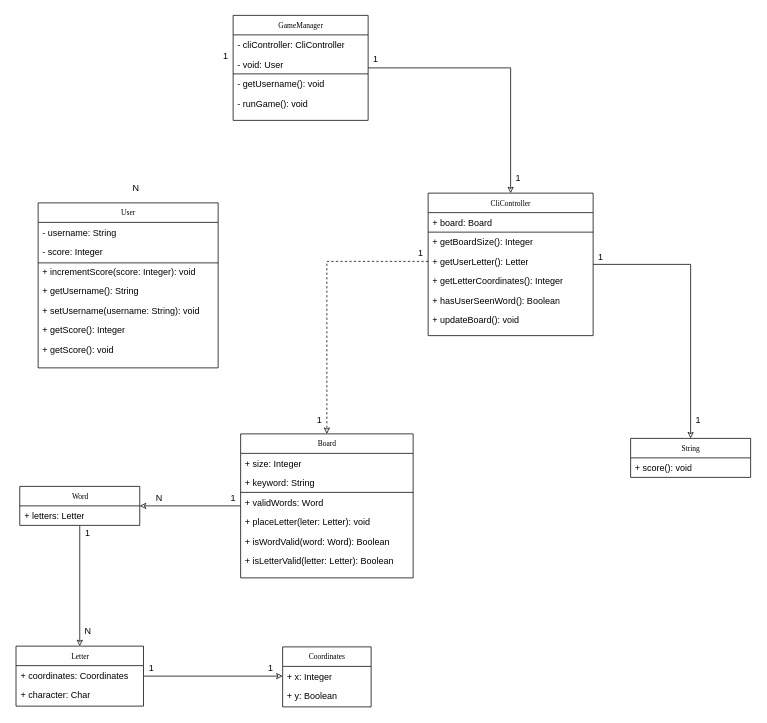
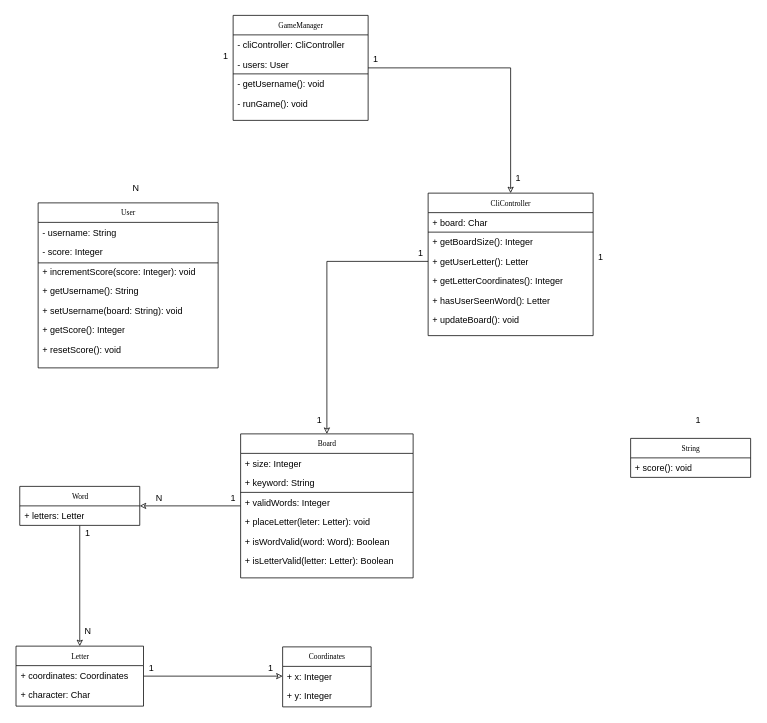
  <mxCell id="0" />
  <mxCell id="1" parent="0" />
  <mxCell id="2" value="&lt;div&gt;GameManager&lt;/div&gt;" style="swimlane;html=1;fontStyle=0;childLayout=stackLayout;horizontal=1;startSize=26;fillColor=none;horizontalStack=0;resizeParent=1;resizeLast=0;collapsible=1;marginBottom=0;swimlaneFillColor=#ffffff;rounded=0;shadow=0;comic=0;labelBackgroundColor=none;strokeColor=#000000;strokeWidth=1;fontFamily=Verdana;fontSize=10;fontColor=#000000;align=center;" parent="1" vertex="1"><mxGeometry x="310" y="20" width="180" height="140" as="geometry" /></mxCell>
  <mxCell id="3" value="- cliController: CliController" style="text;html=1;strokeColor=none;fillColor=none;align=left;verticalAlign=top;spacingLeft=4;spacingRight=4;whiteSpace=wrap;overflow=hidden;rotatable=0;points=[[0,0.5],[1,0.5]];portConstraint=eastwest;" parent="2" vertex="1"><mxGeometry y="26" width="180" height="26" as="geometry" /></mxCell>
- <mxCell id="4" value="- void: User" style="text;html=1;strokeColor=none;fillColor=none;align=left;verticalAlign=top;spacingLeft=4;spacingRight=4;whiteSpace=wrap;overflow=hidden;rotatable=0;points=[[0,0.5],[1,0.5]];portConstraint=eastwest;rounded=0;shadow=0;" parent="2" vertex="1"><mxGeometry y="52" width="180" height="26" as="geometry" /></mxCell>
+ <mxCell id="4" value="- users: User" style="text;html=1;strokeColor=none;fillColor=none;align=left;verticalAlign=top;spacingLeft=4;spacingRight=4;whiteSpace=wrap;overflow=hidden;rotatable=0;points=[[0,0.5],[1,0.5]];portConstraint=eastwest;rounded=0;shadow=0;" parent="2" vertex="1"><mxGeometry y="52" width="180" height="26" as="geometry" /></mxCell>
  <mxCell id="5" value="" style="endArrow=none;html=1;" edge="1" parent="2"><mxGeometry width="50" height="50" relative="1" as="geometry"><mxPoint y="78" as="sourcePoint" /><mxPoint x="180" y="78" as="targetPoint" /></mxGeometry></mxCell>
  <mxCell id="6" value="- getUsername(): void" style="text;html=1;strokeColor=none;fillColor=none;align=left;verticalAlign=top;spacingLeft=4;spacingRight=4;whiteSpace=wrap;overflow=hidden;rotatable=0;points=[[0,0.5],[1,0.5]];portConstraint=eastwest;" parent="2" vertex="1"><mxGeometry y="78" width="180" height="26" as="geometry" /></mxCell>
  <mxCell id="7" value="- runGame(): void" style="text;html=1;strokeColor=none;fillColor=none;align=left;verticalAlign=top;spacingLeft=4;spacingRight=4;whiteSpace=wrap;overflow=hidden;rotatable=0;points=[[0,0.5],[1,0.5]];portConstraint=eastwest;" parent="2" vertex="1"><mxGeometry y="104" width="180" height="26" as="geometry" /></mxCell>
- <mxCell id="8" style="edgeStyle=orthogonalEdgeStyle;rounded=0;orthogonalLoop=1;jettySize=auto;html=1;entryX=0.5;entryY=0;entryDx=0;entryDy=0;endArrow=classic;endFill=0;" edge="1" parent="1" source="9" target="35"><mxGeometry relative="1" as="geometry" /></mxCell>
  <mxCell id="9" value="CliController" style="swimlane;html=1;fontStyle=0;childLayout=stackLayout;horizontal=1;startSize=26;fillColor=none;horizontalStack=0;resizeParent=1;resizeLast=0;collapsible=1;marginBottom=0;swimlaneFillColor=#ffffff;rounded=0;shadow=0;comic=0;labelBackgroundColor=none;strokeColor=#000000;strokeWidth=1;fontFamily=Verdana;fontSize=10;fontColor=#000000;align=center;" parent="1" vertex="1"><mxGeometry x="570" y="257" width="220" height="190" as="geometry"><mxRectangle x="430" y="231" width="90" height="26" as="alternateBounds" /></mxGeometry></mxCell>
- <mxCell id="10" value="+ board: Board" style="text;html=1;strokeColor=none;fillColor=none;align=left;verticalAlign=top;spacingLeft=4;spacingRight=4;whiteSpace=wrap;overflow=hidden;rotatable=0;points=[[0,0.5],[1,0.5]];portConstraint=eastwest;" parent="9" vertex="1"><mxGeometry y="26" width="220" height="26" as="geometry" /></mxCell>
+ <mxCell id="10" value="+ board: Char" style="text;html=1;strokeColor=none;fillColor=none;align=left;verticalAlign=top;spacingLeft=4;spacingRight=4;whiteSpace=wrap;overflow=hidden;rotatable=0;points=[[0,0.5],[1,0.5]];portConstraint=eastwest;" parent="9" vertex="1"><mxGeometry y="26" width="220" height="26" as="geometry" /></mxCell>
  <mxCell id="11" value="" style="endArrow=none;html=1;" edge="1" parent="9"><mxGeometry width="50" height="50" relative="1" as="geometry"><mxPoint y="52" as="sourcePoint" /><mxPoint x="220" y="52" as="targetPoint" /></mxGeometry></mxCell>
  <mxCell id="12" value="+ getBoardSize(): Integer" style="text;html=1;strokeColor=none;fillColor=none;align=left;verticalAlign=top;spacingLeft=4;spacingRight=4;whiteSpace=wrap;overflow=hidden;rotatable=0;points=[[0,0.5],[1,0.5]];portConstraint=eastwest;" parent="9" vertex="1"><mxGeometry y="52" width="220" height="26" as="geometry" /></mxCell>
  <mxCell id="13" value="+ getUserLetter(): Letter" style="text;html=1;strokeColor=none;fillColor=none;align=left;verticalAlign=top;spacingLeft=4;spacingRight=4;whiteSpace=wrap;overflow=hidden;rotatable=0;points=[[0,0.5],[1,0.5]];portConstraint=eastwest;" parent="9" vertex="1"><mxGeometry y="78" width="220" height="26" as="geometry" /></mxCell>
  <mxCell id="14" value="+ getLetterCoordinates(): Integer" style="text;html=1;strokeColor=none;fillColor=none;align=left;verticalAlign=top;spacingLeft=4;spacingRight=4;whiteSpace=wrap;overflow=hidden;rotatable=0;points=[[0,0.5],[1,0.5]];portConstraint=eastwest;" parent="9" vertex="1"><mxGeometry y="104" width="220" height="26" as="geometry" /></mxCell>
- <mxCell id="15" value="+ hasUserSeenWord(): Boolean" style="text;html=1;strokeColor=none;fillColor=none;align=left;verticalAlign=top;spacingLeft=4;spacingRight=4;whiteSpace=wrap;overflow=hidden;rotatable=0;points=[[0,0.5],[1,0.5]];portConstraint=eastwest;" parent="9" vertex="1"><mxGeometry y="130" width="220" height="26" as="geometry" /></mxCell>
+ <mxCell id="15" value="+ hasUserSeenWord(): Letter" style="text;html=1;strokeColor=none;fillColor=none;align=left;verticalAlign=top;spacingLeft=4;spacingRight=4;whiteSpace=wrap;overflow=hidden;rotatable=0;points=[[0,0.5],[1,0.5]];portConstraint=eastwest;" parent="9" vertex="1"><mxGeometry y="130" width="220" height="26" as="geometry" /></mxCell>
  <mxCell id="16" value="+ updateBoard(): void" style="text;html=1;strokeColor=none;fillColor=none;align=left;verticalAlign=top;spacingLeft=4;spacingRight=4;whiteSpace=wrap;overflow=hidden;rotatable=0;points=[[0,0.5],[1,0.5]];portConstraint=eastwest;" parent="9" vertex="1"><mxGeometry y="156" width="220" height="26" as="geometry" /></mxCell>
  <mxCell id="17" value="User" style="swimlane;html=1;fontStyle=0;childLayout=stackLayout;horizontal=1;startSize=26;fillColor=none;horizontalStack=0;resizeParent=1;resizeLast=0;collapsible=1;marginBottom=0;swimlaneFillColor=#ffffff;rounded=0;shadow=0;comic=0;labelBackgroundColor=none;strokeColor=#000000;strokeWidth=1;fontFamily=Verdana;fontSize=10;fontColor=#000000;align=center;" parent="1" vertex="1"><mxGeometry x="50" y="270" width="240" height="220" as="geometry" /></mxCell>
  <mxCell id="18" value="- username: String" style="text;html=1;strokeColor=none;fillColor=none;align=left;verticalAlign=top;spacingLeft=4;spacingRight=4;whiteSpace=wrap;overflow=hidden;rotatable=0;points=[[0,0.5],[1,0.5]];portConstraint=eastwest;" parent="17" vertex="1"><mxGeometry y="26" width="240" height="26" as="geometry" /></mxCell>
  <mxCell id="19" value="- score: Integer" style="text;html=1;strokeColor=none;fillColor=none;align=left;verticalAlign=top;spacingLeft=4;spacingRight=4;whiteSpace=wrap;overflow=hidden;rotatable=0;points=[[0,0.5],[1,0.5]];portConstraint=eastwest;" parent="17" vertex="1"><mxGeometry y="52" width="240" height="26" as="geometry" /></mxCell>
  <mxCell id="20" value="" style="endArrow=none;html=1;" edge="1" parent="17"><mxGeometry width="50" height="50" relative="1" as="geometry"><mxPoint y="80" as="sourcePoint" /><mxPoint x="240" y="80" as="targetPoint" /></mxGeometry></mxCell>
  <mxCell id="21" value="+ incrementScore(score: Integer): void" style="text;html=1;strokeColor=none;fillColor=none;align=left;verticalAlign=top;spacingLeft=4;spacingRight=4;whiteSpace=wrap;overflow=hidden;rotatable=0;points=[[0,0.5],[1,0.5]];portConstraint=eastwest;" parent="17" vertex="1"><mxGeometry y="78" width="240" height="26" as="geometry" /></mxCell>
  <mxCell id="22" value="+ getUsername(): String" style="text;html=1;strokeColor=none;fillColor=none;align=left;verticalAlign=top;spacingLeft=4;spacingRight=4;whiteSpace=wrap;overflow=hidden;rotatable=0;points=[[0,0.5],[1,0.5]];portConstraint=eastwest;" vertex="1" parent="17"><mxGeometry y="104" width="240" height="26" as="geometry" /></mxCell>
- <mxCell id="23" value="+ setUsername(username: String): void" style="text;html=1;strokeColor=none;fillColor=none;align=left;verticalAlign=top;spacingLeft=4;spacingRight=4;whiteSpace=wrap;overflow=hidden;rotatable=0;points=[[0,0.5],[1,0.5]];portConstraint=eastwest;" vertex="1" parent="17"><mxGeometry y="130" width="240" height="26" as="geometry" /></mxCell>
+ <mxCell id="23" value="+ setUsername(board: String): void" style="text;html=1;strokeColor=none;fillColor=none;align=left;verticalAlign=top;spacingLeft=4;spacingRight=4;whiteSpace=wrap;overflow=hidden;rotatable=0;points=[[0,0.5],[1,0.5]];portConstraint=eastwest;" vertex="1" parent="17"><mxGeometry y="130" width="240" height="26" as="geometry" /></mxCell>
  <mxCell id="24" value="+ getScore(): Integer" style="text;html=1;strokeColor=none;fillColor=none;align=left;verticalAlign=top;spacingLeft=4;spacingRight=4;whiteSpace=wrap;overflow=hidden;rotatable=0;points=[[0,0.5],[1,0.5]];portConstraint=eastwest;" vertex="1" parent="17"><mxGeometry y="156" width="240" height="26" as="geometry" /></mxCell>
- <mxCell id="25" value="+ getScore(): void" style="text;html=1;strokeColor=none;fillColor=none;align=left;verticalAlign=top;spacingLeft=4;spacingRight=4;whiteSpace=wrap;overflow=hidden;rotatable=0;points=[[0,0.5],[1,0.5]];portConstraint=eastwest;" vertex="1" parent="17"><mxGeometry y="182" width="240" height="26" as="geometry" /></mxCell>
+ <mxCell id="25" value="+ resetScore(): void" style="text;html=1;strokeColor=none;fillColor=none;align=left;verticalAlign=top;spacingLeft=4;spacingRight=4;whiteSpace=wrap;overflow=hidden;rotatable=0;points=[[0,0.5],[1,0.5]];portConstraint=eastwest;" vertex="1" parent="17"><mxGeometry y="182" width="240" height="26" as="geometry" /></mxCell>
  <mxCell id="26" style="edgeStyle=orthogonalEdgeStyle;rounded=0;orthogonalLoop=1;jettySize=auto;html=1;entryX=1;entryY=0.5;entryDx=0;entryDy=0;endArrow=classic;endFill=0;" edge="1" parent="1" source="27" target="38"><mxGeometry relative="1" as="geometry" /></mxCell>
  <mxCell id="27" value="Board" style="swimlane;html=1;fontStyle=0;childLayout=stackLayout;horizontal=1;startSize=26;fillColor=none;horizontalStack=0;resizeParent=1;resizeLast=0;collapsible=1;marginBottom=0;swimlaneFillColor=#ffffff;rounded=0;shadow=0;comic=0;labelBackgroundColor=none;strokeColor=#000000;strokeWidth=1;fontFamily=Verdana;fontSize=10;fontColor=#000000;align=center;" parent="1" vertex="1"><mxGeometry x="320" y="578" width="230" height="192" as="geometry" /></mxCell>
  <mxCell id="28" value="+ size: Integer" style="text;html=1;strokeColor=none;fillColor=none;align=left;verticalAlign=top;spacingLeft=4;spacingRight=4;whiteSpace=wrap;overflow=hidden;rotatable=0;points=[[0,0.5],[1,0.5]];portConstraint=eastwest;" vertex="1" parent="27"><mxGeometry y="26" width="230" height="26" as="geometry" /></mxCell>
  <mxCell id="29" value="+ keyword: String" style="text;html=1;strokeColor=none;fillColor=none;align=left;verticalAlign=top;spacingLeft=4;spacingRight=4;whiteSpace=wrap;overflow=hidden;rotatable=0;points=[[0,0.5],[1,0.5]];portConstraint=eastwest;" vertex="1" parent="27"><mxGeometry y="52" width="230" height="26" as="geometry" /></mxCell>
  <mxCell id="30" value="" style="endArrow=none;html=1;" edge="1" parent="27"><mxGeometry width="50" height="50" relative="1" as="geometry"><mxPoint y="78" as="sourcePoint" /><mxPoint x="230" y="78" as="targetPoint" /></mxGeometry></mxCell>
- <mxCell id="31" value="+ validWords: Word" style="text;html=1;strokeColor=none;fillColor=none;align=left;verticalAlign=top;spacingLeft=4;spacingRight=4;whiteSpace=wrap;overflow=hidden;rotatable=0;points=[[0,0.5],[1,0.5]];portConstraint=eastwest;" vertex="1" parent="27"><mxGeometry y="78" width="230" height="26" as="geometry" /></mxCell>
+ <mxCell id="31" value="+ validWords: Integer" style="text;html=1;strokeColor=none;fillColor=none;align=left;verticalAlign=top;spacingLeft=4;spacingRight=4;whiteSpace=wrap;overflow=hidden;rotatable=0;points=[[0,0.5],[1,0.5]];portConstraint=eastwest;" vertex="1" parent="27"><mxGeometry y="78" width="230" height="26" as="geometry" /></mxCell>
  <mxCell id="32" value="+ placeLetter(leter: Letter): void" style="text;html=1;strokeColor=none;fillColor=none;align=left;verticalAlign=top;spacingLeft=4;spacingRight=4;whiteSpace=wrap;overflow=hidden;rotatable=0;points=[[0,0.5],[1,0.5]];portConstraint=eastwest;" vertex="1" parent="27"><mxGeometry y="104" width="230" height="26" as="geometry" /></mxCell>
  <mxCell id="33" value="+ isWordValid(word: Word): Boolean" style="text;html=1;strokeColor=none;fillColor=none;align=left;verticalAlign=top;spacingLeft=4;spacingRight=4;whiteSpace=wrap;overflow=hidden;rotatable=0;points=[[0,0.5],[1,0.5]];portConstraint=eastwest;" vertex="1" parent="27"><mxGeometry y="130" width="230" height="26" as="geometry" /></mxCell>
  <mxCell id="34" value="+ isLetterValid(letter: Letter): Boolean" style="text;html=1;strokeColor=none;fillColor=none;align=left;verticalAlign=top;spacingLeft=4;spacingRight=4;whiteSpace=wrap;overflow=hidden;rotatable=0;points=[[0,0.5],[1,0.5]];portConstraint=eastwest;" vertex="1" parent="27"><mxGeometry y="156" width="230" height="26" as="geometry" /></mxCell>
  <mxCell id="35" value="&lt;div&gt;String&lt;/div&gt;" style="swimlane;html=1;fontStyle=0;childLayout=stackLayout;horizontal=1;startSize=26;fillColor=none;horizontalStack=0;resizeParent=1;resizeLast=0;collapsible=1;marginBottom=0;swimlaneFillColor=#ffffff;rounded=0;shadow=0;comic=0;labelBackgroundColor=none;strokeColor=#000000;strokeWidth=1;fontFamily=Verdana;fontSize=10;fontColor=#000000;align=center;" parent="1" vertex="1"><mxGeometry x="840" y="584" width="160" height="52" as="geometry" /></mxCell>
  <mxCell id="36" value="+ score(): void" style="text;html=1;strokeColor=none;fillColor=none;align=left;verticalAlign=top;spacingLeft=4;spacingRight=4;whiteSpace=wrap;overflow=hidden;rotatable=0;points=[[0,0.5],[1,0.5]];portConstraint=eastwest;" parent="35" vertex="1"><mxGeometry y="26" width="160" height="26" as="geometry" /></mxCell>
  <mxCell id="37" style="edgeStyle=orthogonalEdgeStyle;rounded=0;orthogonalLoop=1;jettySize=auto;html=1;entryX=0.5;entryY=0;entryDx=0;entryDy=0;endArrow=classic;endFill=0;" parent="1" source="38" target="41" edge="1"><mxGeometry relative="1" as="geometry" /></mxCell>
  <mxCell id="38" value="&lt;div&gt;Word&lt;/div&gt;" style="swimlane;html=1;fontStyle=0;childLayout=stackLayout;horizontal=1;startSize=26;fillColor=none;horizontalStack=0;resizeParent=1;resizeLast=0;collapsible=1;marginBottom=0;swimlaneFillColor=#ffffff;rounded=0;shadow=0;comic=0;labelBackgroundColor=none;strokeColor=#000000;strokeWidth=1;fontFamily=Verdana;fontSize=10;fontColor=#000000;align=center;" parent="1" vertex="1"><mxGeometry x="25.5" y="648" width="160" height="52" as="geometry" /></mxCell>
  <mxCell id="39" value="+ letters: Letter" style="text;html=1;strokeColor=none;fillColor=none;align=left;verticalAlign=top;spacingLeft=4;spacingRight=4;whiteSpace=wrap;overflow=hidden;rotatable=0;points=[[0,0.5],[1,0.5]];portConstraint=eastwest;" parent="38" vertex="1"><mxGeometry y="26" width="160" height="26" as="geometry" /></mxCell>
  <mxCell id="40" style="edgeStyle=orthogonalEdgeStyle;rounded=0;orthogonalLoop=1;jettySize=auto;html=1;entryX=0;entryY=0.5;entryDx=0;entryDy=0;endArrow=classic;endFill=0;" edge="1" parent="1" source="41" target="58"><mxGeometry relative="1" as="geometry" /></mxCell>
  <mxCell id="41" value="Letter" style="swimlane;html=1;fontStyle=0;childLayout=stackLayout;horizontal=1;startSize=26;fillColor=none;horizontalStack=0;resizeParent=1;resizeLast=0;collapsible=1;marginBottom=0;swimlaneFillColor=#ffffff;rounded=0;shadow=0;comic=0;labelBackgroundColor=none;strokeColor=#000000;strokeWidth=1;fontFamily=Verdana;fontSize=10;fontColor=#000000;align=center;" parent="1" vertex="1"><mxGeometry x="20.5" y="861" width="170" height="80" as="geometry" /></mxCell>
  <mxCell id="42" value="+ coordinates: Coordinates" style="text;html=1;strokeColor=none;fillColor=none;align=left;verticalAlign=top;spacingLeft=4;spacingRight=4;whiteSpace=wrap;overflow=hidden;rotatable=0;points=[[0,0.5],[1,0.5]];portConstraint=eastwest;" parent="41" vertex="1"><mxGeometry y="26" width="170" height="26" as="geometry" /></mxCell>
  <mxCell id="43" value="+ character: Char" style="text;html=1;strokeColor=none;fillColor=none;align=left;verticalAlign=top;spacingLeft=4;spacingRight=4;whiteSpace=wrap;overflow=hidden;rotatable=0;points=[[0,0.5],[1,0.5]];portConstraint=eastwest;" parent="41" vertex="1"><mxGeometry y="52" width="170" height="26" as="geometry" /></mxCell>
  <mxCell id="44" value="&lt;div&gt;1&lt;/div&gt;" style="text;html=1;resizable=0;autosize=1;align=center;verticalAlign=middle;points=[];fillColor=none;strokeColor=none;rounded=0;" parent="1" vertex="1"><mxGeometry x="290" y="64" width="20" height="20" as="geometry" /></mxCell>
  <mxCell id="45" value="&lt;div&gt;1&lt;/div&gt;" style="text;html=1;resizable=0;autosize=1;align=center;verticalAlign=middle;points=[];fillColor=none;strokeColor=none;rounded=0;" parent="1" vertex="1"><mxGeometry x="490" y="69" width="20" height="20" as="geometry" /></mxCell>
  <mxCell id="46" value="&lt;div&gt;1&lt;/div&gt;" style="text;html=1;resizable=0;autosize=1;align=center;verticalAlign=middle;points=[];fillColor=none;strokeColor=none;rounded=0;" parent="1" vertex="1"><mxGeometry x="550" y="327" width="20" height="20" as="geometry" /></mxCell>
  <mxCell id="47" value="&lt;div&gt;1&lt;/div&gt;" style="text;html=1;resizable=0;autosize=1;align=center;verticalAlign=middle;points=[];fillColor=none;strokeColor=none;rounded=0;" parent="1" vertex="1"><mxGeometry x="415" y="550" width="20" height="20" as="geometry" /></mxCell>
  <mxCell id="48" value="&lt;div&gt;1&lt;/div&gt;" style="text;html=1;resizable=0;autosize=1;align=center;verticalAlign=middle;points=[];fillColor=none;strokeColor=none;rounded=0;" parent="1" vertex="1"><mxGeometry x="920" y="550" width="20" height="20" as="geometry" /></mxCell>
  <mxCell id="49" value="&lt;div&gt;1&lt;/div&gt;" style="text;html=1;resizable=0;autosize=1;align=center;verticalAlign=middle;points=[];fillColor=none;strokeColor=none;rounded=0;" parent="1" vertex="1"><mxGeometry x="790" y="332" width="20" height="20" as="geometry" /></mxCell>
  <mxCell id="50" value="&lt;div&gt;1&lt;/div&gt;" style="text;html=1;resizable=0;autosize=1;align=center;verticalAlign=middle;points=[];fillColor=none;strokeColor=none;rounded=0;" parent="1" vertex="1"><mxGeometry x="300" y="654" width="20" height="20" as="geometry" /></mxCell>
  <mxCell id="51" value="N" style="text;html=1;resizable=0;autosize=1;align=center;verticalAlign=middle;points=[];fillColor=none;strokeColor=none;rounded=0;" parent="1" vertex="1"><mxGeometry x="200.5" y="654" width="20" height="20" as="geometry" /></mxCell>
  <mxCell id="52" value="&lt;div&gt;1&lt;/div&gt;" style="text;html=1;resizable=0;autosize=1;align=center;verticalAlign=middle;points=[];fillColor=none;strokeColor=none;rounded=0;" parent="1" vertex="1"><mxGeometry x="105.5" y="700" width="20" height="20" as="geometry" /></mxCell>
  <mxCell id="53" value="N" style="text;html=1;resizable=0;autosize=1;align=center;verticalAlign=middle;points=[];fillColor=none;strokeColor=none;rounded=0;" parent="1" vertex="1"><mxGeometry x="105.5" y="831" width="20" height="20" as="geometry" /></mxCell>
  <mxCell id="54" style="edgeStyle=orthogonalEdgeStyle;rounded=0;orthogonalLoop=1;jettySize=auto;html=1;entryX=0.5;entryY=0;entryDx=0;entryDy=0;endArrow=classic;endFill=0;" edge="1" parent="1" source="2" target="9"><mxGeometry relative="1" as="geometry"><mxPoint x="490" y="90" as="sourcePoint" /><mxPoint x="625" y="240" as="targetPoint" /></mxGeometry></mxCell>
  <mxCell id="55" value="N" style="text;html=1;resizable=0;autosize=1;align=center;verticalAlign=middle;points=[];fillColor=none;strokeColor=none;rounded=0;" vertex="1" parent="1"><mxGeometry x="170" y="240" width="20" height="20" as="geometry" /></mxCell>
  <mxCell id="56" value="&lt;div&gt;1&lt;/div&gt;" style="text;html=1;resizable=0;autosize=1;align=center;verticalAlign=middle;points=[];fillColor=none;strokeColor=none;rounded=0;" vertex="1" parent="1"><mxGeometry x="680" y="227" width="20" height="20" as="geometry" /></mxCell>
  <mxCell id="57" value="Coordinates" style="swimlane;html=1;fontStyle=0;childLayout=stackLayout;horizontal=1;startSize=26;fillColor=none;horizontalStack=0;resizeParent=1;resizeLast=0;collapsible=1;marginBottom=0;swimlaneFillColor=#ffffff;rounded=0;shadow=0;comic=0;labelBackgroundColor=none;strokeColor=#000000;strokeWidth=1;fontFamily=Verdana;fontSize=10;fontColor=#000000;align=center;" vertex="1" parent="1"><mxGeometry x="376" y="862" width="118" height="80" as="geometry" /></mxCell>
  <mxCell id="58" value="+ x: Integer" style="text;html=1;strokeColor=none;fillColor=none;align=left;verticalAlign=top;spacingLeft=4;spacingRight=4;whiteSpace=wrap;overflow=hidden;rotatable=0;points=[[0,0.5],[1,0.5]];portConstraint=eastwest;" vertex="1" parent="57"><mxGeometry y="26" width="118" height="26" as="geometry" /></mxCell>
- <mxCell id="59" value="+ y: Boolean" style="text;html=1;strokeColor=none;fillColor=none;align=left;verticalAlign=top;spacingLeft=4;spacingRight=4;whiteSpace=wrap;overflow=hidden;rotatable=0;points=[[0,0.5],[1,0.5]];portConstraint=eastwest;" vertex="1" parent="57"><mxGeometry y="52" width="118" height="26" as="geometry" /></mxCell>
+ <mxCell id="59" value="+ y: Integer" style="text;html=1;strokeColor=none;fillColor=none;align=left;verticalAlign=top;spacingLeft=4;spacingRight=4;whiteSpace=wrap;overflow=hidden;rotatable=0;points=[[0,0.5],[1,0.5]];portConstraint=eastwest;" vertex="1" parent="57"><mxGeometry y="52" width="118" height="26" as="geometry" /></mxCell>
  <mxCell id="60" value="&lt;div&gt;1&lt;/div&gt;" style="text;html=1;resizable=0;autosize=1;align=center;verticalAlign=middle;points=[];fillColor=none;strokeColor=none;rounded=0;" vertex="1" parent="1"><mxGeometry x="190.5" y="881" width="20" height="20" as="geometry" /></mxCell>
  <mxCell id="61" value="1" style="text;html=1;resizable=0;autosize=1;align=center;verticalAlign=middle;points=[];fillColor=none;strokeColor=none;rounded=0;" vertex="1" parent="1"><mxGeometry x="350" y="881" width="20" height="20" as="geometry" /></mxCell>
- <mxCell id="62" style="edgeStyle=orthogonalEdgeStyle;rounded=0;orthogonalLoop=1;jettySize=auto;html=1;entryX=0.5;entryY=0;entryDx=0;entryDy=0;endArrow=classic;endFill=0;dashed=1;" edge="1" parent="1" source="13" target="27"><mxGeometry relative="1" as="geometry" /></mxCell>
+ <mxCell id="62" style="edgeStyle=orthogonalEdgeStyle;rounded=0;orthogonalLoop=1;jettySize=auto;html=1;entryX=0.5;entryY=0;entryDx=0;entryDy=0;endArrow=classic;endFill=0;" edge="1" parent="1" source="13" target="27"><mxGeometry relative="1" as="geometry" /></mxCell>
